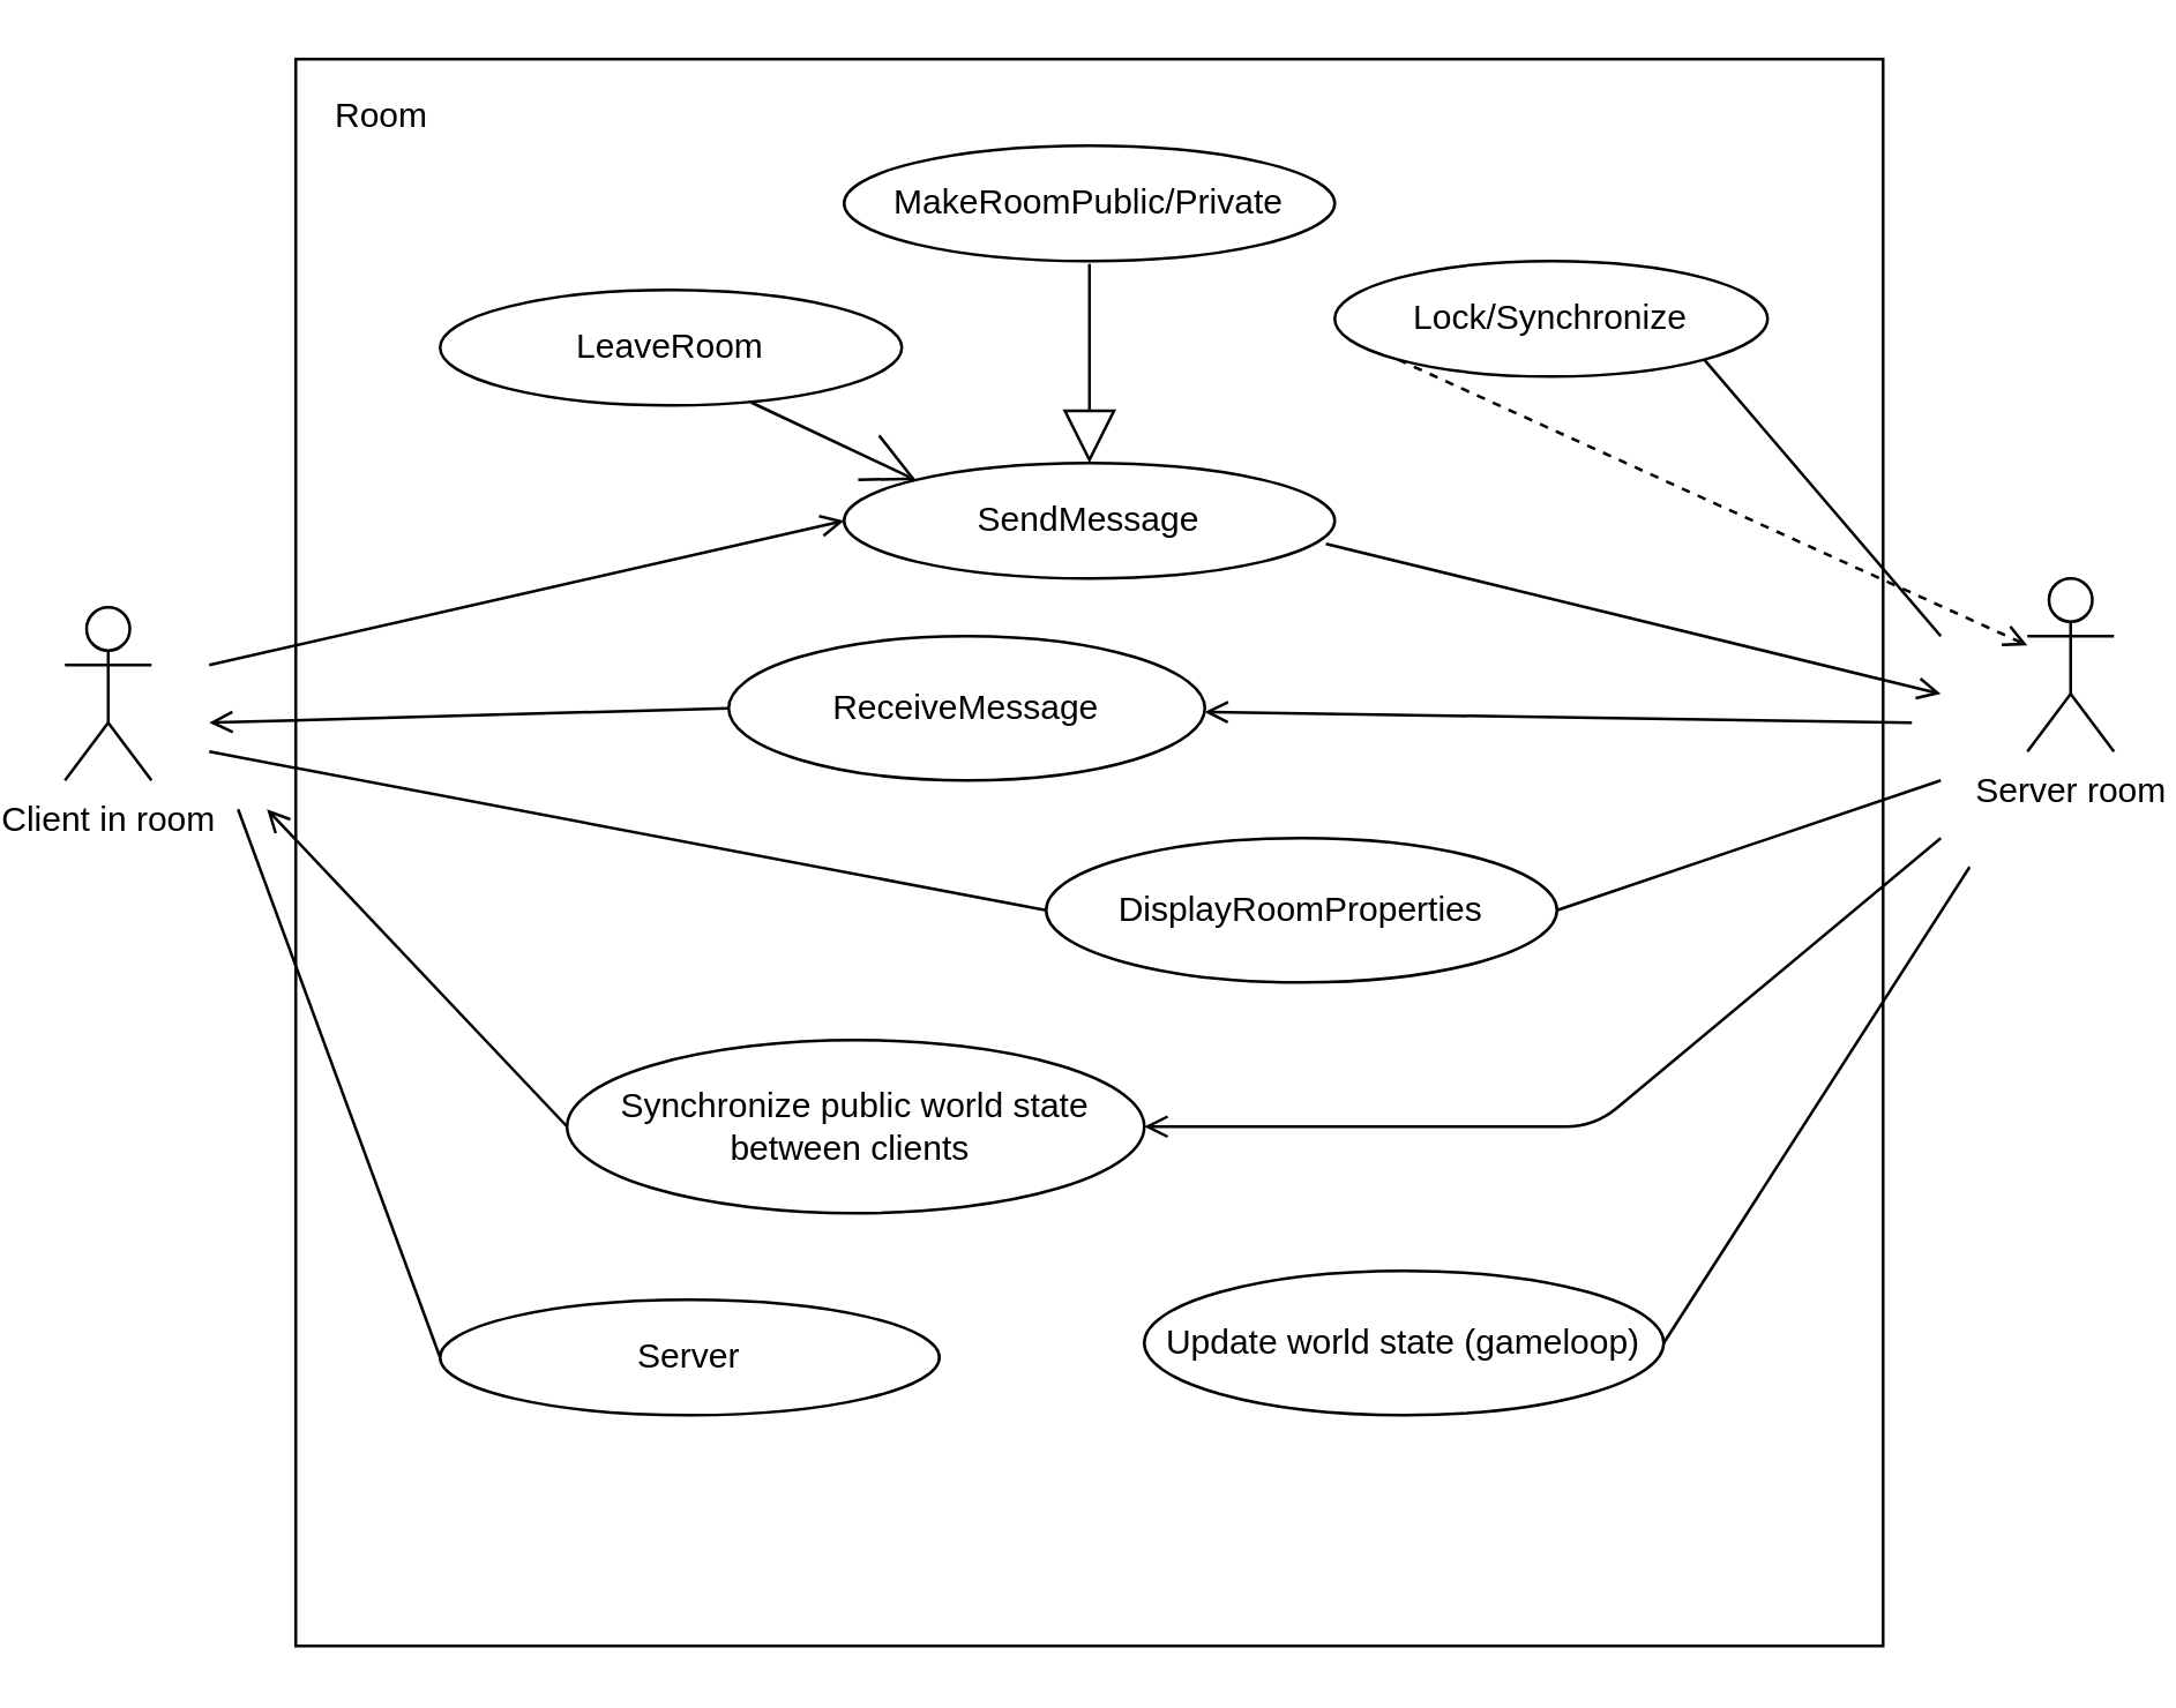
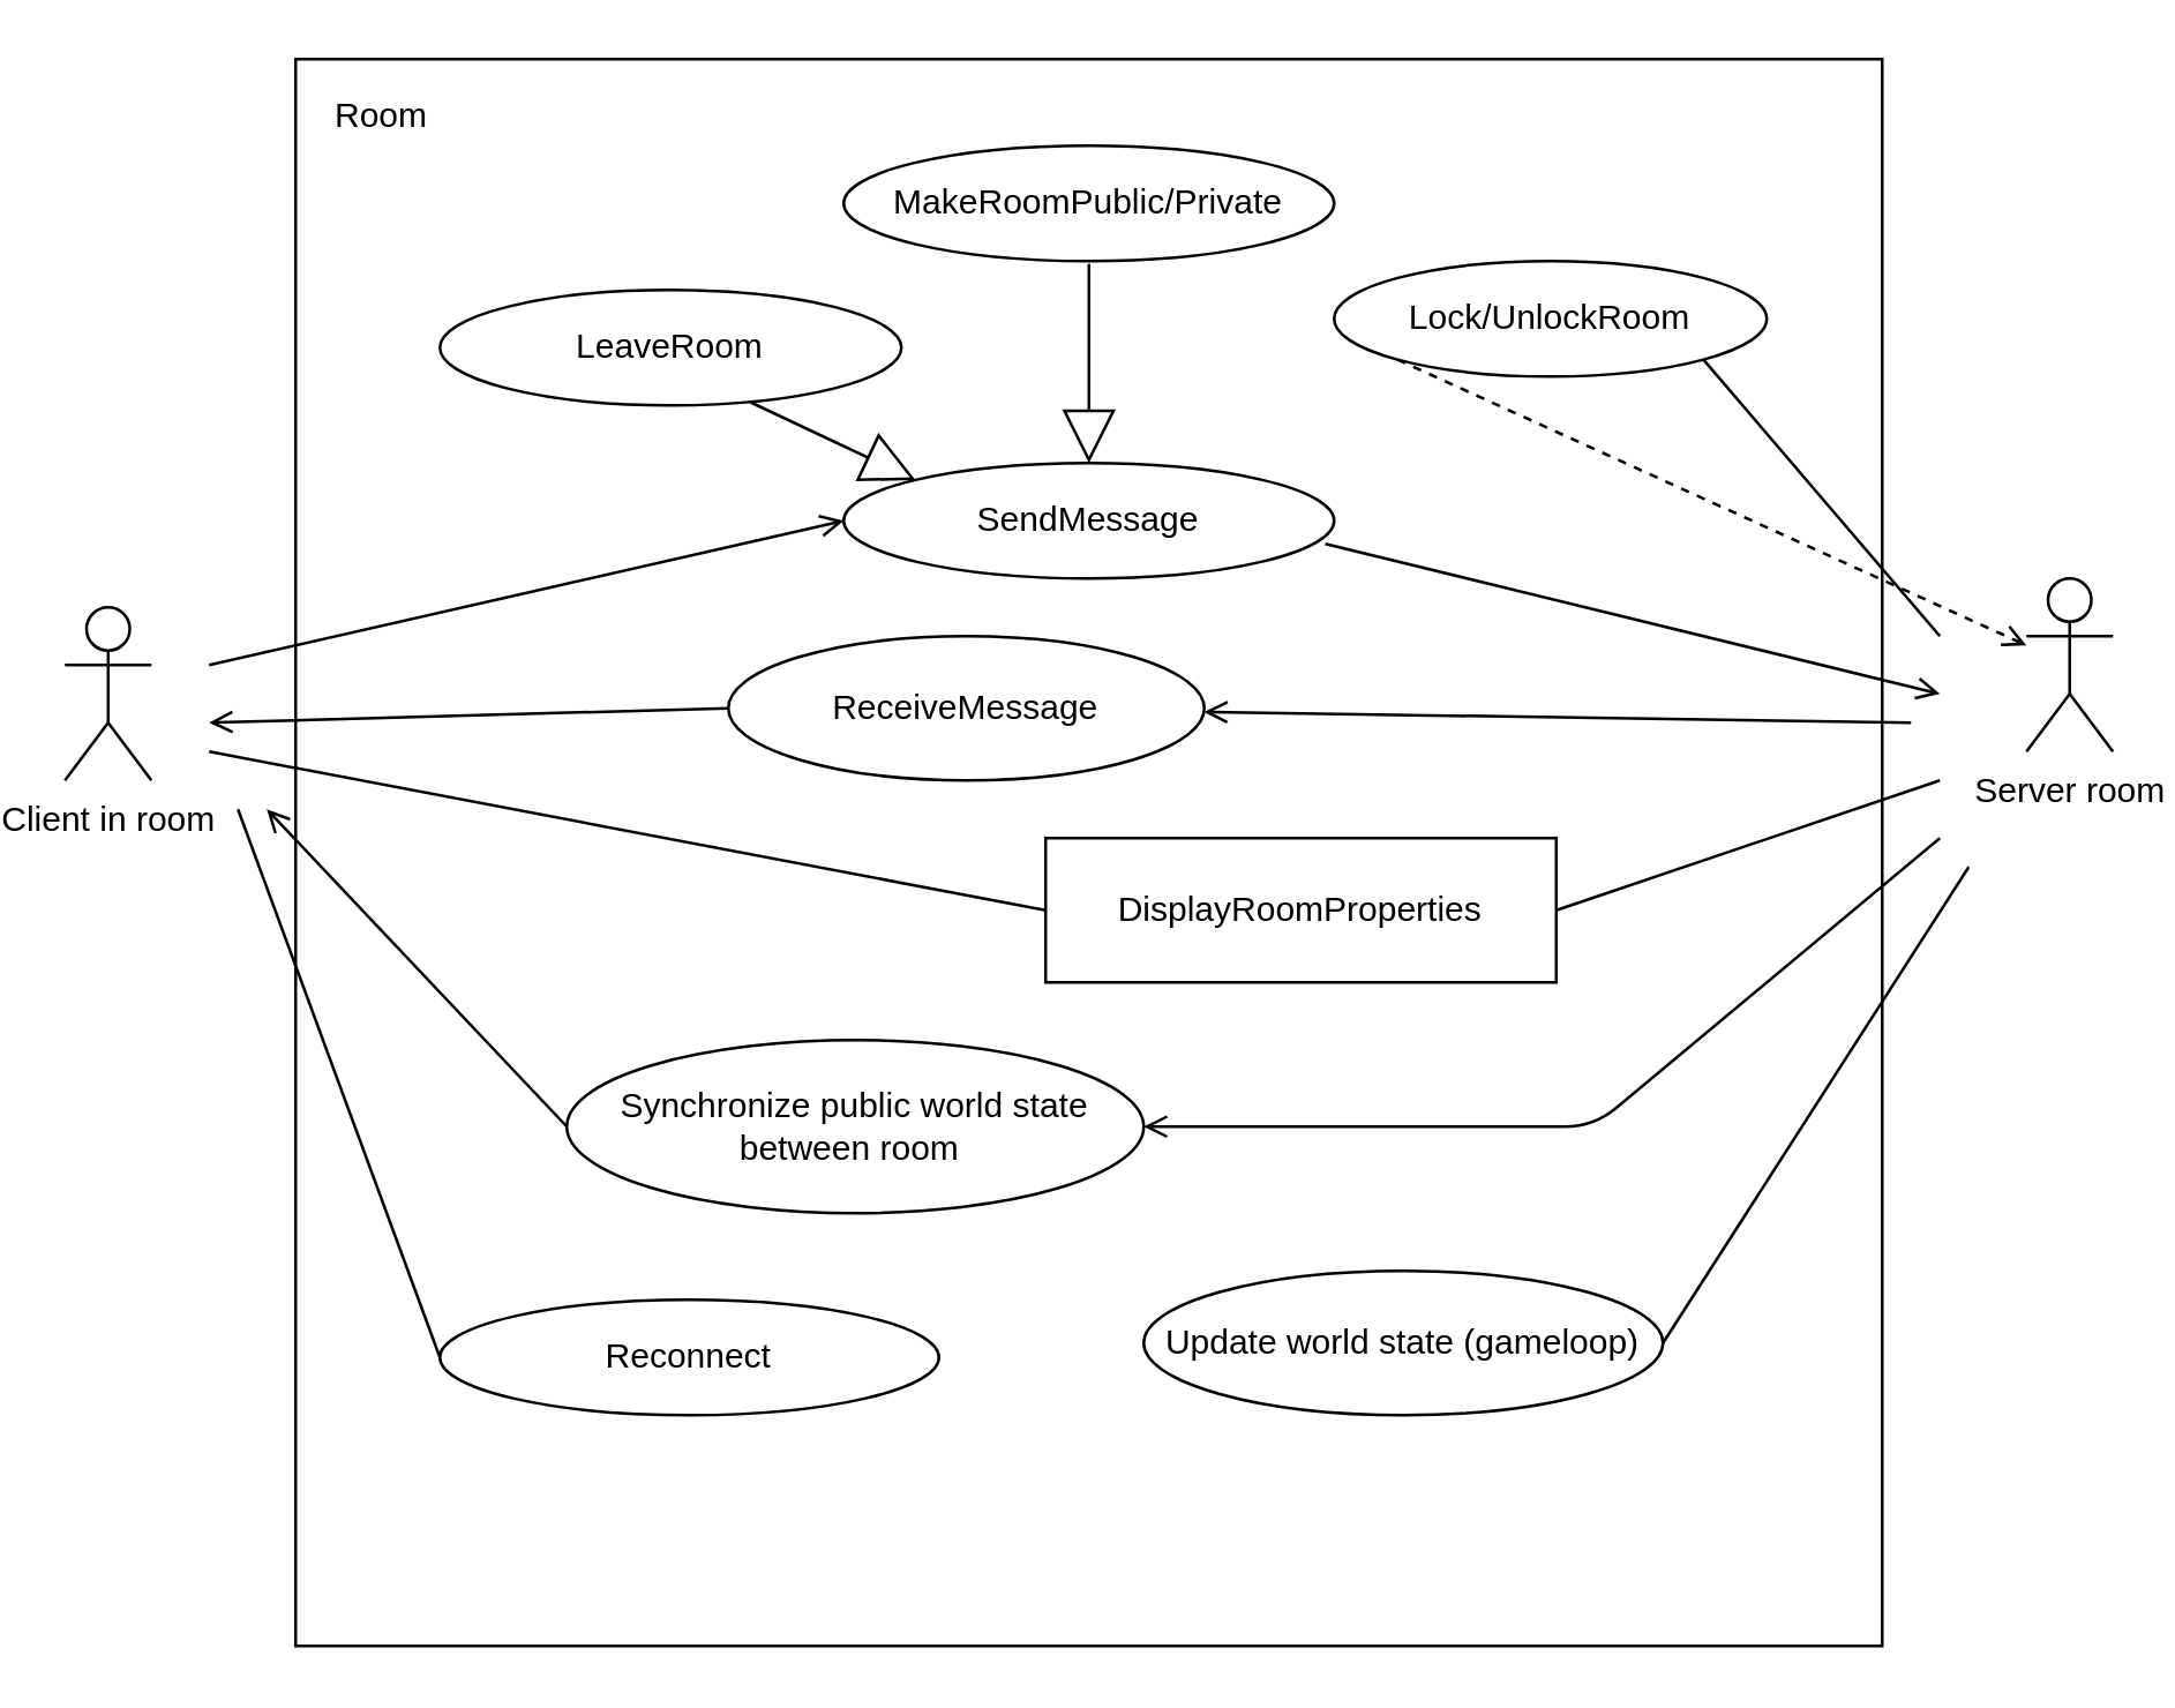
  <mxCell id="0" />
  <mxCell id="1" parent="0" />
  <mxCell id="2" value="" style="rounded=0;whiteSpace=wrap;html=1;fillColor=none;" parent="1" vertex="1"><mxGeometry x="100" y="20" width="550" height="550" as="geometry" /></mxCell>
  <mxCell id="3" value="Client in room" style="shape=umlActor;verticalLabelPosition=bottom;labelBackgroundColor=#ffffff;verticalAlign=top;html=1;outlineConnect=0;fillColor=none;" parent="1" vertex="1"><mxGeometry x="20" y="210" width="30" height="60" as="geometry" /></mxCell>
  <mxCell id="4" value="Server room" style="shape=umlActor;verticalLabelPosition=bottom;labelBackgroundColor=#ffffff;verticalAlign=top;html=1;outlineConnect=0;fillColor=none;" parent="1" vertex="1"><mxGeometry x="700" y="200" width="30" height="60" as="geometry" /></mxCell>
  <mxCell id="5" value="Room" style="text;html=1;strokeColor=none;fillColor=none;align=center;verticalAlign=middle;whiteSpace=wrap;rounded=0;" parent="1" vertex="1"><mxGeometry x="110" y="30" width="40" height="20" as="geometry" /></mxCell>
  <mxCell id="6" value="LeaveRoom" style="ellipse;whiteSpace=wrap;html=1;" vertex="1" parent="1"><mxGeometry x="150" y="100" width="160" height="40" as="geometry" /></mxCell>
  <mxCell id="7" value="SendMessage" style="ellipse;whiteSpace=wrap;html=1;" vertex="1" parent="1"><mxGeometry x="290" y="160" width="170" height="40" as="geometry" /></mxCell>
  <mxCell id="8" value="ReceiveMessage" style="ellipse;whiteSpace=wrap;html=1;" vertex="1" parent="1"><mxGeometry x="250" y="220" width="165" height="50" as="geometry" /></mxCell>
- <mxCell id="9" value="DisplayRoomProperties" style="ellipse;whiteSpace=wrap;html=1;" vertex="1" parent="1"><mxGeometry x="360" y="290" width="177" height="50" as="geometry" /></mxCell>
- <mxCell id="10" value="Server" style="ellipse;whiteSpace=wrap;html=1;" vertex="1" parent="1"><mxGeometry x="150" y="450" width="173" height="40" as="geometry" /></mxCell>
+ <mxCell id="9" value="DisplayRoomProperties" style="whiteSpace=wrap;html=1;rounded=0;" vertex="1" parent="1"><mxGeometry x="360" y="290" width="177" height="50" as="geometry" /></mxCell>
+ <mxCell id="10" value="Reconnect" style="ellipse;whiteSpace=wrap;html=1;" vertex="1" parent="1"><mxGeometry x="150" y="450" width="173" height="40" as="geometry" /></mxCell>
  <mxCell id="11" value="" style="endArrow=open;html=1;entryX=0;entryY=0.5;entryDx=0;entryDy=0;endFill=0;" edge="1" parent="1" target="7"><mxGeometry width="50" height="50" relative="1" as="geometry"><mxPoint x="70" y="230" as="sourcePoint" /><mxPoint x="230" y="320" as="targetPoint" /></mxGeometry></mxCell>
  <mxCell id="12" value="" style="endArrow=open;html=1;exitX=0.982;exitY=0.7;exitDx=0;exitDy=0;endFill=0;exitPerimeter=0;" edge="1" parent="1" source="7"><mxGeometry width="50" height="50" relative="1" as="geometry"><mxPoint x="470" y="300" as="sourcePoint" /><mxPoint x="670" y="240" as="targetPoint" /></mxGeometry></mxCell>
  <mxCell id="13" value="" style="endArrow=open;html=1;endFill=0;" edge="1" parent="1" target="8"><mxGeometry width="50" height="50" relative="1" as="geometry"><mxPoint x="660" y="250" as="sourcePoint" /><mxPoint x="510" y="250" as="targetPoint" /></mxGeometry></mxCell>
  <mxCell id="14" value="" style="endArrow=open;html=1;exitX=0;exitY=0.5;exitDx=0;exitDy=0;endFill=0;" edge="1" parent="1" source="8"><mxGeometry width="50" height="50" relative="1" as="geometry"><mxPoint x="180" y="340" as="sourcePoint" /><mxPoint x="70" y="250" as="targetPoint" /></mxGeometry></mxCell>
  <mxCell id="15" value="" style="endArrow=none;html=1;entryX=0;entryY=0.5;entryDx=0;entryDy=0;" edge="1" parent="1" target="9"><mxGeometry width="50" height="50" relative="1" as="geometry"><mxPoint x="70" y="260" as="sourcePoint" /><mxPoint x="190" y="330" as="targetPoint" /></mxGeometry></mxCell>
  <mxCell id="16" value="" style="endArrow=none;html=1;exitX=1;exitY=0.5;exitDx=0;exitDy=0;" edge="1" parent="1" source="9"><mxGeometry width="50" height="50" relative="1" as="geometry"><mxPoint x="510" y="350" as="sourcePoint" /><mxPoint x="670" y="270" as="targetPoint" /></mxGeometry></mxCell>
  <mxCell id="17" value="" style="endArrow=none;html=1;entryX=0;entryY=0.5;entryDx=0;entryDy=0;" edge="1" parent="1" target="10"><mxGeometry width="50" height="50" relative="1" as="geometry"><mxPoint x="80" y="280" as="sourcePoint" /><mxPoint x="190" y="360" as="targetPoint" /></mxGeometry></mxCell>
- <mxCell id="18" value="Synchronize public world state between clients&amp;nbsp;" style="ellipse;whiteSpace=wrap;html=1;" vertex="1" parent="1"><mxGeometry x="194" y="360" width="200" height="60" as="geometry" /></mxCell>
+ <mxCell id="18" value="Synchronize public world state between room&amp;nbsp;" style="ellipse;whiteSpace=wrap;html=1;" vertex="1" parent="1"><mxGeometry x="194" y="360" width="200" height="60" as="geometry" /></mxCell>
  <mxCell id="19" value="" style="endArrow=open;html=1;endFill=0;" edge="1" parent="1" target="18"><mxGeometry width="50" height="50" relative="1" as="geometry"><mxPoint x="670" y="290" as="sourcePoint" /><mxPoint x="710" y="340" as="targetPoint" /><Array as="points"><mxPoint x="550" y="390" /></Array></mxGeometry></mxCell>
  <mxCell id="20" value="" style="endArrow=open;html=1;exitX=0;exitY=0.5;exitDx=0;exitDy=0;endFill=0;" edge="1" parent="1" source="18"><mxGeometry width="50" height="50" relative="1" as="geometry"><mxPoint x="20" y="460" as="sourcePoint" /><mxPoint x="90" y="280" as="targetPoint" /></mxGeometry></mxCell>
  <mxCell id="21" value="Update world state (gameloop)" style="ellipse;whiteSpace=wrap;html=1;" vertex="1" parent="1"><mxGeometry x="394" y="440" width="180" height="50" as="geometry" /></mxCell>
  <mxCell id="22" value="" style="endArrow=none;html=1;exitX=1;exitY=0.5;exitDx=0;exitDy=0;" edge="1" parent="1" source="21"><mxGeometry width="50" height="50" relative="1" as="geometry"><mxPoint x="710" y="400" as="sourcePoint" /><mxPoint x="680" y="300" as="targetPoint" /></mxGeometry></mxCell>
  <mxCell id="23" value="MakeRoomPublic/Private" style="ellipse;whiteSpace=wrap;html=1;" vertex="1" parent="1"><mxGeometry x="290" y="50" width="170" height="40" as="geometry" /></mxCell>
- <mxCell id="24" value="Lock/Synchronize" style="ellipse;whiteSpace=wrap;html=1;" vertex="1" parent="1"><mxGeometry x="460" y="90" width="150" height="40" as="geometry" /></mxCell>
+ <mxCell id="24" value="Lock/UnlockRoom" style="ellipse;whiteSpace=wrap;html=1;" vertex="1" parent="1"><mxGeometry x="460" y="90" width="150" height="40" as="geometry" /></mxCell>
  <mxCell id="25" value="" style="endArrow=block;endSize=16;endFill=0;html=1;" edge="1" parent="1" target="7"><mxGeometry width="160" relative="1" as="geometry"><mxPoint x="375" y="91" as="sourcePoint" /><mxPoint x="280" y="160" as="targetPoint" /></mxGeometry></mxCell>
  <mxCell id="26" value="" style="endArrow=none;html=1;entryX=1;entryY=1;entryDx=0;entryDy=0;" edge="1" parent="1" target="24"><mxGeometry width="50" height="50" relative="1" as="geometry"><mxPoint x="670" y="220" as="sourcePoint" /><mxPoint x="190" y="130" as="targetPoint" /></mxGeometry></mxCell>
  <mxCell id="27" value="" style="endArrow=open;html=1;exitX=0;exitY=1;exitDx=0;exitDy=0;dashed=1;endFill=0;" edge="1" parent="1" source="24" target="4"><mxGeometry width="50" height="50" relative="1" as="geometry"><mxPoint x="210" y="200" as="sourcePoint" /><mxPoint x="260" y="150" as="targetPoint" /></mxGeometry></mxCell>
- <mxCell id="28" value="" style="endArrow=open;endSize=16;endFill=0;html=1;exitX=0.674;exitY=0.975;exitDx=0;exitDy=0;exitPerimeter=0;entryX=0;entryY=0;entryDx=0;entryDy=0;" edge="1" parent="1" source="6" target="7"><mxGeometry width="160" relative="1" as="geometry"><mxPoint x="190" y="120" as="sourcePoint" /><mxPoint x="350" y="120" as="targetPoint" /></mxGeometry></mxCell>
+ <mxCell id="28" value="" style="endArrow=block;endSize=16;endFill=0;html=1;exitX=0.674;exitY=0.975;exitDx=0;exitDy=0;exitPerimeter=0;entryX=0;entryY=0;entryDx=0;entryDy=0;" edge="1" parent="1" source="6" target="7"><mxGeometry width="160" relative="1" as="geometry"><mxPoint x="190" y="120" as="sourcePoint" /><mxPoint x="350" y="120" as="targetPoint" /></mxGeometry></mxCell>
